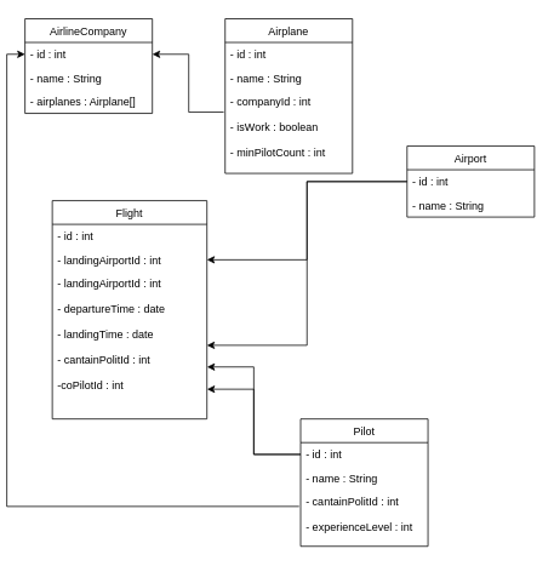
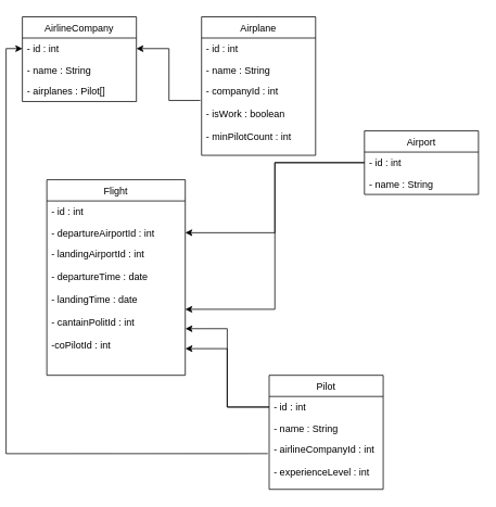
  <mxCell id="0" />
  <mxCell id="1" parent="0" />
  <mxCell id="2" value="AirlineCompany" style="swimlane;fontStyle=0;childLayout=stackLayout;horizontal=1;startSize=26;fillColor=none;horizontalStack=0;resizeParent=1;resizeParentMax=0;resizeLast=0;collapsible=1;marginBottom=0;" vertex="1" parent="1"><mxGeometry x="20" y="20" width="140" height="104" as="geometry" /></mxCell>
  <mxCell id="3" value="- id : int" style="text;strokeColor=none;fillColor=none;align=left;verticalAlign=top;spacingLeft=4;spacingRight=4;overflow=hidden;rotatable=0;points=[[0,0.5],[1,0.5]];portConstraint=eastwest;" vertex="1" parent="2"><mxGeometry y="26" width="140" height="26" as="geometry" /></mxCell>
  <mxCell id="4" value="- name : String" style="text;strokeColor=none;fillColor=none;align=left;verticalAlign=top;spacingLeft=4;spacingRight=4;overflow=hidden;rotatable=0;points=[[0,0.5],[1,0.5]];portConstraint=eastwest;" vertex="1" parent="2"><mxGeometry y="52" width="140" height="26" as="geometry" /></mxCell>
- <mxCell id="5" value="- airplanes : Airplane[]" style="text;strokeColor=none;fillColor=none;align=left;verticalAlign=top;spacingLeft=4;spacingRight=4;overflow=hidden;rotatable=0;points=[[0,0.5],[1,0.5]];portConstraint=eastwest;" vertex="1" parent="2"><mxGeometry y="78" width="140" height="26" as="geometry" /></mxCell>
+ <mxCell id="5" value="- airplanes : Pilot[]" style="text;strokeColor=none;fillColor=none;align=left;verticalAlign=top;spacingLeft=4;spacingRight=4;overflow=hidden;rotatable=0;points=[[0,0.5],[1,0.5]];portConstraint=eastwest;" vertex="1" parent="2"><mxGeometry y="78" width="140" height="26" as="geometry" /></mxCell>
  <mxCell id="6" value="Airplane" style="swimlane;fontStyle=0;childLayout=stackLayout;horizontal=1;startSize=26;fillColor=none;horizontalStack=0;resizeParent=1;resizeParentMax=0;resizeLast=0;collapsible=1;marginBottom=0;" vertex="1" parent="1"><mxGeometry x="240" y="20" width="140" height="170" as="geometry" /></mxCell>
  <mxCell id="7" value="- id : int" style="text;strokeColor=none;fillColor=none;align=left;verticalAlign=top;spacingLeft=4;spacingRight=4;overflow=hidden;rotatable=0;points=[[0,0.5],[1,0.5]];portConstraint=eastwest;" vertex="1" parent="6"><mxGeometry y="26" width="140" height="26" as="geometry" /></mxCell>
  <mxCell id="8" value="- name : String" style="text;strokeColor=none;fillColor=none;align=left;verticalAlign=top;spacingLeft=4;spacingRight=4;overflow=hidden;rotatable=0;points=[[0,0.5],[1,0.5]];portConstraint=eastwest;" vertex="1" parent="6"><mxGeometry y="52" width="140" height="26" as="geometry" /></mxCell>
  <mxCell id="9" value="- companyId : int&#10;&#10;- isWork : boolean&#10;&#10;- minPilotCount : int" style="text;strokeColor=none;fillColor=none;align=left;verticalAlign=top;spacingLeft=4;spacingRight=4;overflow=hidden;rotatable=0;points=[[0,0.5],[1,0.5]];portConstraint=eastwest;" vertex="1" parent="6"><mxGeometry y="78" width="140" height="92" as="geometry" /></mxCell>
  <mxCell id="10" style="edgeStyle=orthogonalEdgeStyle;rounded=0;orthogonalLoop=1;jettySize=auto;html=1;entryX=1;entryY=0.5;entryDx=0;entryDy=0;exitX=-0.011;exitY=0.268;exitDx=0;exitDy=0;exitPerimeter=0;" edge="1" parent="1" source="9" target="3"><mxGeometry relative="1" as="geometry"><mxPoint x="230" y="70" as="sourcePoint" /></mxGeometry></mxCell>
  <mxCell id="11" value="Flight" style="swimlane;fontStyle=0;childLayout=stackLayout;horizontal=1;startSize=26;fillColor=none;horizontalStack=0;resizeParent=1;resizeParentMax=0;resizeLast=0;collapsible=1;marginBottom=0;" vertex="1" parent="1"><mxGeometry x="50" y="220" width="170" height="240" as="geometry" /></mxCell>
  <mxCell id="12" value="- id : int" style="text;strokeColor=none;fillColor=none;align=left;verticalAlign=top;spacingLeft=4;spacingRight=4;overflow=hidden;rotatable=0;points=[[0,0.5],[1,0.5]];portConstraint=eastwest;" vertex="1" parent="11"><mxGeometry y="26" width="170" height="26" as="geometry" /></mxCell>
- <mxCell id="13" value="- landingAirportId : int" style="text;strokeColor=none;fillColor=none;align=left;verticalAlign=top;spacingLeft=4;spacingRight=4;overflow=hidden;rotatable=0;points=[[0,0.5],[1,0.5]];portConstraint=eastwest;" vertex="1" parent="11"><mxGeometry y="52" width="170" height="26" as="geometry" /></mxCell>
+ <mxCell id="13" value="- departureAirportId : int" style="text;strokeColor=none;fillColor=none;align=left;verticalAlign=top;spacingLeft=4;spacingRight=4;overflow=hidden;rotatable=0;points=[[0,0.5],[1,0.5]];portConstraint=eastwest;" vertex="1" parent="11"><mxGeometry y="52" width="170" height="26" as="geometry" /></mxCell>
  <mxCell id="14" value="- landingAirportId : int&#10;&#10;- departureTime : date&#10;&#10;- landingTime : date&#10;&#10;- cantainPolitId : int&#10;&#10;-coPilotId : int" style="text;strokeColor=none;fillColor=none;align=left;verticalAlign=top;spacingLeft=4;spacingRight=4;overflow=hidden;rotatable=0;points=[[0,0.5],[1,0.5]];portConstraint=eastwest;" vertex="1" parent="11"><mxGeometry y="78" width="170" height="162" as="geometry" /></mxCell>
  <mxCell id="15" value="Airport" style="swimlane;fontStyle=0;childLayout=stackLayout;horizontal=1;startSize=26;fillColor=none;horizontalStack=0;resizeParent=1;resizeParentMax=0;resizeLast=0;collapsible=1;marginBottom=0;" vertex="1" parent="1"><mxGeometry x="440" y="160" width="140" height="78" as="geometry" /></mxCell>
  <mxCell id="16" value="- id : int" style="text;strokeColor=none;fillColor=none;align=left;verticalAlign=top;spacingLeft=4;spacingRight=4;overflow=hidden;rotatable=0;points=[[0,0.5],[1,0.5]];portConstraint=eastwest;" vertex="1" parent="15"><mxGeometry y="26" width="140" height="26" as="geometry" /></mxCell>
  <mxCell id="17" value="- name : String" style="text;strokeColor=none;fillColor=none;align=left;verticalAlign=top;spacingLeft=4;spacingRight=4;overflow=hidden;rotatable=0;points=[[0,0.5],[1,0.5]];portConstraint=eastwest;" vertex="1" parent="15"><mxGeometry y="52" width="140" height="26" as="geometry" /></mxCell>
  <mxCell id="18" style="edgeStyle=orthogonalEdgeStyle;rounded=0;orthogonalLoop=1;jettySize=auto;html=1;entryX=1;entryY=0.5;entryDx=0;entryDy=0;" edge="1" parent="1" source="16" target="13"><mxGeometry relative="1" as="geometry" /></mxCell>
  <mxCell id="19" style="edgeStyle=orthogonalEdgeStyle;rounded=0;orthogonalLoop=1;jettySize=auto;html=1;entryX=1;entryY=0.5;entryDx=0;entryDy=0;" edge="1" parent="1" source="16" target="14"><mxGeometry relative="1" as="geometry" /></mxCell>
  <mxCell id="20" value="Pilot" style="swimlane;fontStyle=0;childLayout=stackLayout;horizontal=1;startSize=26;fillColor=none;horizontalStack=0;resizeParent=1;resizeParentMax=0;resizeLast=0;collapsible=1;marginBottom=0;" vertex="1" parent="1"><mxGeometry x="323" y="460" width="140" height="140" as="geometry" /></mxCell>
  <mxCell id="21" value="- id : int" style="text;strokeColor=none;fillColor=none;align=left;verticalAlign=top;spacingLeft=4;spacingRight=4;overflow=hidden;rotatable=0;points=[[0,0.5],[1,0.5]];portConstraint=eastwest;" vertex="1" parent="20"><mxGeometry y="26" width="140" height="26" as="geometry" /></mxCell>
  <mxCell id="22" value="- name : String" style="text;strokeColor=none;fillColor=none;align=left;verticalAlign=top;spacingLeft=4;spacingRight=4;overflow=hidden;rotatable=0;points=[[0,0.5],[1,0.5]];portConstraint=eastwest;" vertex="1" parent="20"><mxGeometry y="52" width="140" height="26" as="geometry" /></mxCell>
- <mxCell id="23" value="- cantainPolitId : int&#10;&#10;- experienceLevel : int" style="text;strokeColor=none;fillColor=none;align=left;verticalAlign=top;spacingLeft=4;spacingRight=4;overflow=hidden;rotatable=0;points=[[0,0.5],[1,0.5]];portConstraint=eastwest;" vertex="1" parent="20"><mxGeometry y="78" width="140" height="62" as="geometry" /></mxCell>
+ <mxCell id="23" value="- airlineCompanyId : int&#10;&#10;- experienceLevel : int" style="text;strokeColor=none;fillColor=none;align=left;verticalAlign=top;spacingLeft=4;spacingRight=4;overflow=hidden;rotatable=0;points=[[0,0.5],[1,0.5]];portConstraint=eastwest;" vertex="1" parent="20"><mxGeometry y="78" width="140" height="62" as="geometry" /></mxCell>
  <mxCell id="24" style="edgeStyle=orthogonalEdgeStyle;rounded=0;orthogonalLoop=1;jettySize=auto;html=1;entryX=1.001;entryY=0.647;entryDx=0;entryDy=0;entryPerimeter=0;" edge="1" parent="1" source="21" target="14"><mxGeometry relative="1" as="geometry" /></mxCell>
  <mxCell id="25" style="edgeStyle=orthogonalEdgeStyle;rounded=0;orthogonalLoop=1;jettySize=auto;html=1;entryX=1.001;entryY=0.798;entryDx=0;entryDy=0;entryPerimeter=0;" edge="1" parent="1" source="21" target="14"><mxGeometry relative="1" as="geometry" /></mxCell>
  <mxCell id="26" style="edgeStyle=orthogonalEdgeStyle;rounded=0;orthogonalLoop=1;jettySize=auto;html=1;entryX=0;entryY=0.5;entryDx=0;entryDy=0;exitX=-0.012;exitY=0.293;exitDx=0;exitDy=0;exitPerimeter=0;" edge="1" parent="1" source="23" target="3"><mxGeometry relative="1" as="geometry" /></mxCell>
